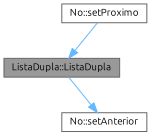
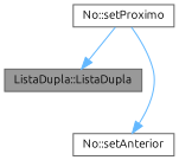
  digraph {
    fontname=Ubuntu
    rankdir=TB
    node [color=grey40 fillcolor=white fontname=Ubuntu fontsize=10 shape=box style=filled]
    edge [color=steelblue1 fontname=Ubuntu fontsize=10 labelfontname=Helvetica labelfontsize=10 style=solid]
    n1 [color=gray40 fillcolor=grey60 fontcolor=black height=0.2 label="ListaDupla::ListaDupla" width=0.4]
    n2 [height=0.2 label="No::setAnterior" width=0.4]
    n3 [height=0.2 label="No::setProximo" width=0.4]
-   n1 -> n2
+   n3 -> n2
    n3 -> n1
  }
